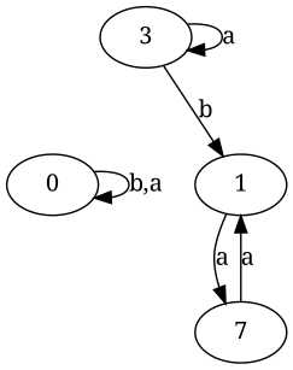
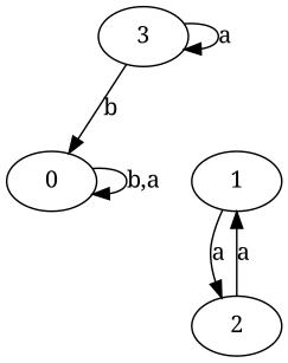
  digraph {
    d2tdocpreamble="\usetikzlibrary{automata}"
    d2tfigpreamble="\tikzstyle{every state}= [ draw=blue!50,very thick,fill=blue!20]  \tikzstyle{auto}= [fill=white]"
    fontname="Noto Serif"
    ranksep=0.5
    node [fontname="Noto Serif" style=state]
    edge [fontname="Noto Serif" lblstyle=auto topath="bend right"]
    n1 [label=0 style="state, initial"]
    n2 [label=1 style="state, accepting"]
-   n3 [label=7]
+   n3 [label=2]
    n4 [label=3]
    n1 -> n1 [label="b,a" topath="loop above"]
    n2 -> n3 [label=a]
    n3 -> n2 [label=a]
-   n4 -> n2 [label=b]
+   n4 -> n1 [label=b]
    n4 -> n4 [label=a topath="loop above"]
  }
